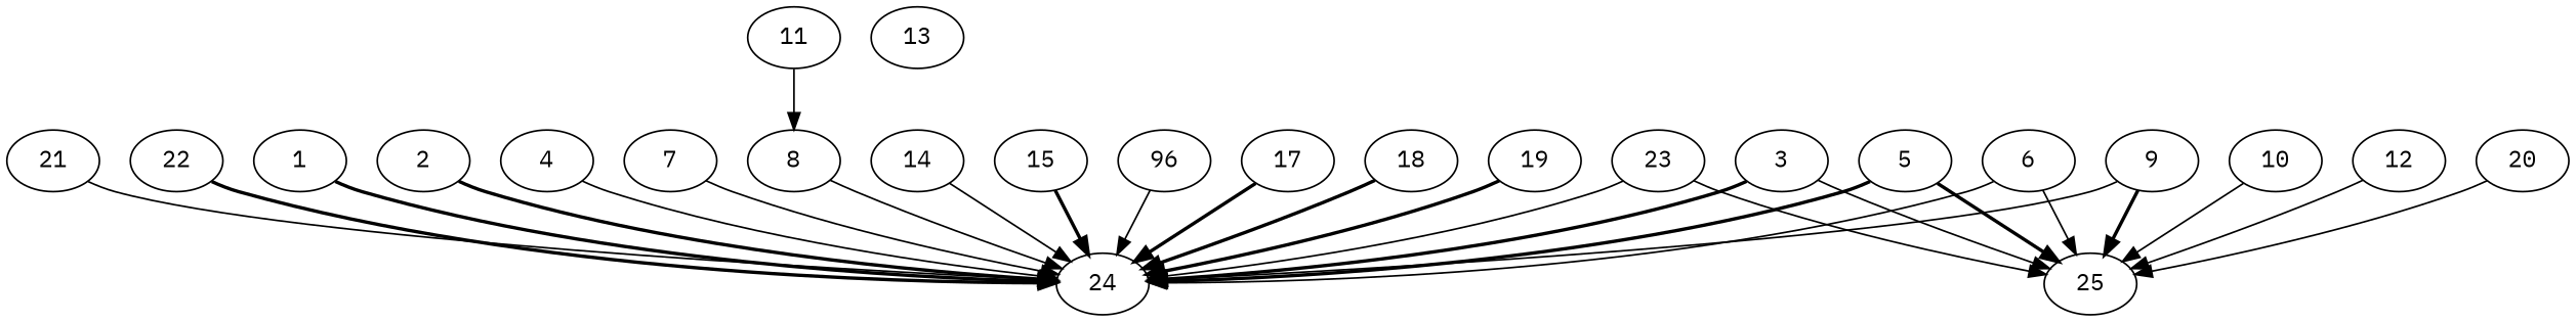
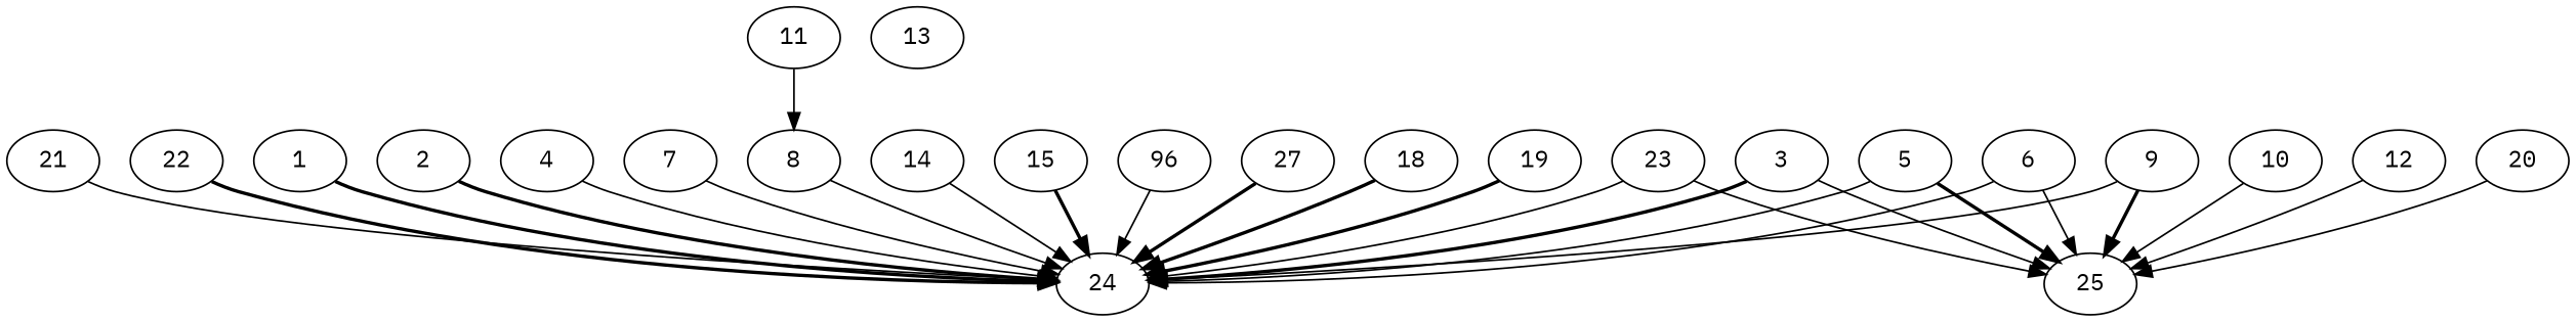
  digraph {
    fontname="IBM Plex Mono"
    node [alpha=0.08 expect_size=23603200 fontname="IBM Plex Mono"]
    edge [fontname="IBM Plex Mono" style=solid]
    1 [alpha=0.02 expect_size=33226752]
    24 [alpha=0.10 expect_size=5485568]
    2 [alpha=0.11 expect_size=36618240]
    3 [expect_size=27892736]
    25 [expect_size=29340672]
    4 [alpha=0.16 expect_size=33032192]
    5 [alpha=0.11 expect_size=44172288]
    6 [alpha=0.07 expect_size=45322240]
    7 [alpha=0.05 expect_size=49770496]
    8 [alpha=0.14 expect_size=17247232]
    9
    10 [alpha=0.04 expect_size=29978624]
    11 [alpha=0.05 expect_size=36615168]
    12 [alpha=0.00 expect_size=40949760]
    13 [alpha=0.17 expect_size=20759552]
    14 [alpha=0.10 expect_size=39055360]
    15 [expect_size=28847104]
    n18 [alpha=0.16 expect_size=7358464 label=96]
-   17 [alpha=0.13]
+   17 [alpha=0.13 label=27]
    18 [alpha=0.11 expect_size=35995648]
    19 [alpha=0.13 expect_size=20726784]
    20 [expect_size=38426624]
    21 [alpha=0.16 expect_size=48210944]
    22 [alpha=0.17 expect_size=12465152]
    23 [alpha=0.07 expect_size=12843008]
    1 -> 24 [style=bold]
    2 -> 24 [style=bold]
    3 -> 24 [style=bold]
    3 -> 25
    4 -> 24
-   5 -> 24 [style=bold]
+   5 -> 24
    5 -> 25 [style=bold]
    6 -> 24
    6 -> 25
    7 -> 24
    8 -> 24
    9 -> 24
    9 -> 25 [style=bold]
    10 -> 25
    11 -> 8
    12 -> 25
    14 -> 24
    15 -> 24 [style=bold]
    n18 -> 24
    17 -> 24 [style=bold]
    18 -> 24 [style=bold]
    19 -> 24 [style=bold]
    20 -> 25
    21 -> 24
    22 -> 24 [style=bold]
    23 -> 24
    23 -> 25
  }
